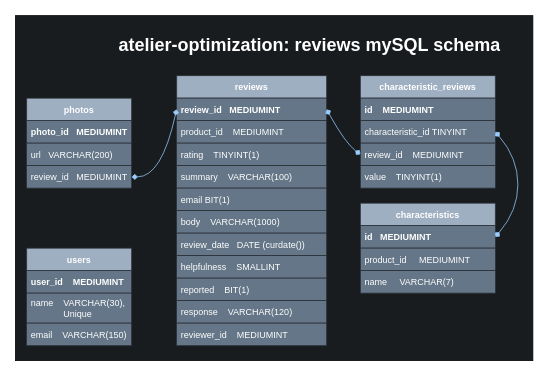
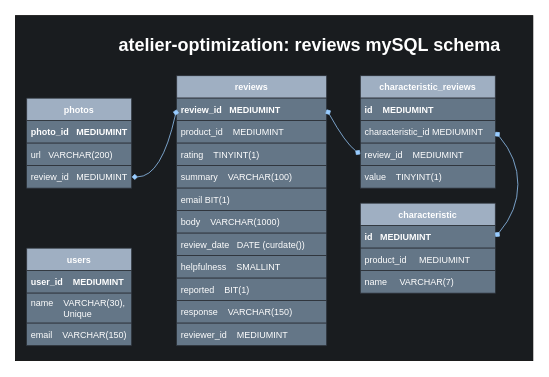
  <mxCell id="0" />
  <mxCell id="1" parent="0" />
  <mxCell id="2" value="" style="rounded=0;whiteSpace=wrap;html=1;strokeColor=#000000;fillColor=#191C1F;" parent="1" vertex="1"><mxGeometry x="20" y="20" width="690" height="460" as="geometry" /></mxCell>
  <mxCell id="3" value="photos" style="swimlane;fontStyle=1;childLayout=stackLayout;horizontal=1;startSize=30;horizontalStack=0;resizeParent=1;resizeParentMax=0;resizeLast=0;collapsible=1;marginBottom=0;fillColor=#9FAFC2;strokeColor=#2A2F36;fontColor=#ffffff;" parent="1" vertex="1"><mxGeometry x="35" y="130" width="140" height="120" as="geometry"><mxRectangle x="95" y="200" width="70" height="30" as="alternateBounds" /></mxGeometry></mxCell>
  <mxCell id="4" value="photo_id   MEDIUMINT" style="text;align=left;verticalAlign=middle;spacingLeft=4;spacingRight=4;overflow=hidden;points=[[0,0.5],[1,0.5]];portConstraint=eastwest;rotatable=0;fontStyle=1;fillColor=#647687;strokeColor=#2A2F36;fontColor=#ffffff;" parent="3" vertex="1"><mxGeometry y="30" width="140" height="30" as="geometry" /></mxCell>
  <mxCell id="5" value="url   VARCHAR(200)" style="text;align=left;verticalAlign=middle;spacingLeft=4;spacingRight=4;overflow=hidden;points=[[0,0.5],[1,0.5]];portConstraint=eastwest;rotatable=0;fillColor=#647687;strokeColor=#2A2F36;fontColor=#ffffff;" parent="3" vertex="1"><mxGeometry y="60" width="140" height="30" as="geometry" /></mxCell>
  <mxCell id="6" value="review_id   MEDIUMINT" style="text;align=left;verticalAlign=middle;spacingLeft=4;spacingRight=4;overflow=hidden;points=[[0,0.5],[1,0.5]];portConstraint=eastwest;rotatable=0;fillColor=#647687;strokeColor=#2A2F36;fontColor=#ffffff;" parent="3" vertex="1"><mxGeometry y="90" width="140" height="30" as="geometry" /></mxCell>
  <mxCell id="7" value="reviews" style="swimlane;fontStyle=1;childLayout=stackLayout;horizontal=1;startSize=30;horizontalStack=0;resizeParent=1;resizeParentMax=0;resizeLast=0;collapsible=1;marginBottom=0;fillColor=#9FAFC2;strokeColor=#2A2F36;fontColor=#ffffff;" parent="1" vertex="1"><mxGeometry x="235" y="100" width="200" height="360" as="geometry" /></mxCell>
  <mxCell id="8" value="review_id   MEDIUMINT" style="text;align=left;verticalAlign=middle;spacingLeft=4;spacingRight=4;overflow=hidden;points=[[0,0.5],[1,0.5]];portConstraint=eastwest;rotatable=0;fontStyle=1;fillColor=#647687;strokeColor=#2A2F36;fontColor=#ffffff;" parent="7" vertex="1"><mxGeometry y="30" width="200" height="30" as="geometry" /></mxCell>
  <mxCell id="9" value="product_id    MEDIUMINT" style="text;align=left;verticalAlign=middle;spacingLeft=4;spacingRight=4;overflow=hidden;points=[[0,0.5],[1,0.5]];portConstraint=eastwest;rotatable=0;fillColor=#647687;strokeColor=#2A2F36;fontColor=#ffffff;" parent="7" vertex="1"><mxGeometry y="60" width="200" height="30" as="geometry" /></mxCell>
  <mxCell id="10" value="rating    TINYINT(1)" style="text;align=left;verticalAlign=middle;spacingLeft=4;spacingRight=4;overflow=hidden;points=[[0,0.5],[1,0.5]];portConstraint=eastwest;rotatable=0;fillColor=#647687;strokeColor=#2A2F36;fontColor=#ffffff;" parent="7" vertex="1"><mxGeometry y="90" width="200" height="30" as="geometry" /></mxCell>
  <mxCell id="11" value="summary    VARCHAR(100)" style="text;align=left;verticalAlign=middle;spacingLeft=4;spacingRight=4;overflow=hidden;points=[[0,0.5],[1,0.5]];portConstraint=eastwest;rotatable=0;fillColor=#647687;strokeColor=#2A2F36;fontColor=#ffffff;" parent="7" vertex="1"><mxGeometry y="120" width="200" height="30" as="geometry" /></mxCell>
  <mxCell id="12" value="email BIT(1)" style="text;align=left;verticalAlign=middle;spacingLeft=4;spacingRight=4;overflow=hidden;points=[[0,0.5],[1,0.5]];portConstraint=eastwest;rotatable=0;fillColor=#647687;strokeColor=#2A2F36;fontColor=#ffffff;" parent="7" vertex="1"><mxGeometry y="150" width="200" height="30" as="geometry" /></mxCell>
  <mxCell id="13" value="body    VARCHAR(1000)" style="text;align=left;verticalAlign=middle;spacingLeft=4;spacingRight=4;overflow=hidden;points=[[0,0.5],[1,0.5]];portConstraint=eastwest;rotatable=0;fillColor=#647687;strokeColor=#2A2F36;fontColor=#ffffff;" parent="7" vertex="1"><mxGeometry y="180" width="200" height="30" as="geometry" /></mxCell>
  <mxCell id="14" value="review_date   DATE (curdate())" style="text;align=left;verticalAlign=middle;spacingLeft=4;spacingRight=4;overflow=hidden;points=[[0,0.5],[1,0.5]];portConstraint=eastwest;rotatable=0;fillColor=#647687;strokeColor=#2A2F36;fontColor=#ffffff;" parent="7" vertex="1"><mxGeometry y="210" width="200" height="30" as="geometry" /></mxCell>
  <mxCell id="15" value="helpfulness    SMALLINT" style="text;align=left;verticalAlign=middle;spacingLeft=4;spacingRight=4;overflow=hidden;points=[[0,0.5],[1,0.5]];portConstraint=eastwest;rotatable=0;fillColor=#647687;strokeColor=#2A2F36;fontColor=#ffffff;" parent="7" vertex="1"><mxGeometry y="240" width="200" height="30" as="geometry" /></mxCell>
  <mxCell id="16" value="reported    BIT(1)" style="text;align=left;verticalAlign=middle;spacingLeft=4;spacingRight=4;overflow=hidden;points=[[0,0.5],[1,0.5]];portConstraint=eastwest;rotatable=0;fillColor=#647687;strokeColor=#2A2F36;fontColor=#ffffff;" parent="7" vertex="1"><mxGeometry y="270" width="200" height="30" as="geometry" /></mxCell>
- <mxCell id="17" value="response    VARCHAR(120)" style="text;align=left;verticalAlign=middle;spacingLeft=4;spacingRight=4;overflow=hidden;points=[[0,0.5],[1,0.5]];portConstraint=eastwest;rotatable=0;fillColor=#647687;strokeColor=#2A2F36;fontColor=#ffffff;" parent="7" vertex="1"><mxGeometry y="300" width="200" height="30" as="geometry" /></mxCell>
+ <mxCell id="17" value="response    VARCHAR(150)" style="text;align=left;verticalAlign=middle;spacingLeft=4;spacingRight=4;overflow=hidden;points=[[0,0.5],[1,0.5]];portConstraint=eastwest;rotatable=0;fillColor=#647687;strokeColor=#2A2F36;fontColor=#ffffff;" parent="7" vertex="1"><mxGeometry y="300" width="200" height="30" as="geometry" /></mxCell>
  <mxCell id="18" value="reviewer_id    MEDIUMINT" style="text;align=left;verticalAlign=middle;spacingLeft=4;spacingRight=4;overflow=hidden;points=[[0,0.5],[1,0.5]];portConstraint=eastwest;rotatable=0;fillColor=#647687;strokeColor=#2A2F36;fontColor=#ffffff;" parent="7" vertex="1"><mxGeometry y="330" width="200" height="30" as="geometry" /></mxCell>
  <mxCell id="19" value="users" style="swimlane;fontStyle=1;childLayout=stackLayout;horizontal=1;startSize=30;horizontalStack=0;resizeParent=1;resizeParentMax=0;resizeLast=0;collapsible=1;marginBottom=0;fillColor=#9FAFC2;strokeColor=#2A2F36;fontColor=#ffffff;" parent="1" vertex="1"><mxGeometry x="35" y="330" width="140" height="130" as="geometry" /></mxCell>
  <mxCell id="20" value="user_id    MEDIUMINT" style="text;align=left;verticalAlign=middle;spacingLeft=4;spacingRight=4;overflow=hidden;points=[[0,0.5],[1,0.5]];portConstraint=eastwest;rotatable=0;fontStyle=1;fillColor=#647687;strokeColor=#2A2F36;fontColor=#ffffff;" parent="19" vertex="1"><mxGeometry y="30" width="140" height="30" as="geometry" /></mxCell>
  <mxCell id="21" value="name    VARCHAR(30), &#10;             Unique" style="text;align=left;verticalAlign=middle;spacingLeft=4;spacingRight=4;overflow=hidden;points=[[0,0.5],[1,0.5]];portConstraint=eastwest;rotatable=0;fillColor=#647687;strokeColor=#2A2F36;fontColor=#ffffff;" parent="19" vertex="1"><mxGeometry y="60" width="140" height="40" as="geometry" /></mxCell>
  <mxCell id="22" value="email    VARCHAR(150)" style="text;align=left;verticalAlign=middle;spacingLeft=4;spacingRight=4;overflow=hidden;points=[[0,0.5],[1,0.5]];portConstraint=eastwest;rotatable=0;fillColor=#647687;strokeColor=#2A2F36;fontColor=#ffffff;" parent="19" vertex="1"><mxGeometry y="100" width="140" height="30" as="geometry" /></mxCell>
  <mxCell id="23" value="" style="edgeStyle=none;html=1;entryX=0;entryY=0.5;entryDx=0;entryDy=0;exitX=1;exitY=0.5;exitDx=0;exitDy=0;curved=1;endArrow=diamond;endFill=1;startArrow=diamond;startFill=1;fillColor=#dae8fc;strokeColor=#99CCFF;" parent="1" source="6" target="8" edge="1"><mxGeometry relative="1" as="geometry"><Array as="points"><mxPoint x="215" y="235" /></Array></mxGeometry></mxCell>
- <mxCell id="24" value="characteristics" style="swimlane;fontStyle=1;childLayout=stackLayout;horizontal=1;startSize=30;horizontalStack=0;resizeParent=1;resizeParentMax=0;resizeLast=0;collapsible=1;marginBottom=0;fillColor=#9FAFC2;strokeColor=#2A2F36;fontColor=#ffffff;" parent="1" vertex="1"><mxGeometry x="480" y="270" width="180" height="120" as="geometry" /></mxCell>
+ <mxCell id="24" value="characteristic" style="swimlane;fontStyle=1;childLayout=stackLayout;horizontal=1;startSize=30;horizontalStack=0;resizeParent=1;resizeParentMax=0;resizeLast=0;collapsible=1;marginBottom=0;fillColor=#9FAFC2;strokeColor=#2A2F36;fontColor=#ffffff;" parent="1" vertex="1"><mxGeometry x="480" y="270" width="180" height="120" as="geometry" /></mxCell>
  <mxCell id="25" value="id   MEDIUMINT" style="text;align=left;verticalAlign=middle;spacingLeft=4;spacingRight=4;overflow=hidden;points=[[0,0.5],[1,0.5]];portConstraint=eastwest;rotatable=0;fontStyle=1;fillColor=#647687;strokeColor=#2A2F36;fontColor=#ffffff;" parent="24" vertex="1"><mxGeometry y="30" width="180" height="30" as="geometry" /></mxCell>
  <mxCell id="26" value="product_id     MEDIUMINT" style="text;align=left;verticalAlign=middle;spacingLeft=4;spacingRight=4;overflow=hidden;points=[[0,0.5],[1,0.5]];portConstraint=eastwest;rotatable=0;fontStyle=0;fillColor=#647687;strokeColor=#2A2F36;fontColor=#ffffff;" parent="24" vertex="1"><mxGeometry y="60" width="180" height="30" as="geometry" /></mxCell>
  <mxCell id="27" value="name     VARCHAR(7)" style="text;align=left;verticalAlign=middle;spacingLeft=4;spacingRight=4;overflow=hidden;points=[[0,0.5],[1,0.5]];portConstraint=eastwest;rotatable=0;fillColor=#647687;strokeColor=#2A2F36;fontColor=#ffffff;" parent="24" vertex="1"><mxGeometry y="90" width="180" height="30" as="geometry" /></mxCell>
  <mxCell id="28" value="characteristic_reviews" style="swimlane;fontStyle=1;childLayout=stackLayout;horizontal=1;startSize=30;horizontalStack=0;resizeParent=1;resizeParentMax=0;resizeLast=0;collapsible=1;marginBottom=0;fillColor=#9FAFC2;strokeColor=#2A2F36;fontColor=#ffffff;" parent="1" vertex="1"><mxGeometry x="480" y="100" width="180" height="150" as="geometry" /></mxCell>
  <mxCell id="29" value="id    MEDIUMINT    " style="text;align=left;verticalAlign=middle;spacingLeft=4;spacingRight=4;overflow=hidden;points=[[0,0.5],[1,0.5]];portConstraint=eastwest;rotatable=0;fontStyle=1;fillColor=#647687;strokeColor=#2A2F36;fontColor=#ffffff;" parent="28" vertex="1"><mxGeometry y="30" width="180" height="30" as="geometry" /></mxCell>
- <mxCell id="30" value="characteristic_id TINYINT   " style="text;align=left;verticalAlign=middle;spacingLeft=4;spacingRight=4;overflow=hidden;points=[[0,0.5],[1,0.5]];portConstraint=eastwest;rotatable=0;fillColor=#647687;strokeColor=#2A2F36;fontColor=#ffffff;" parent="28" vertex="1"><mxGeometry y="60" width="180" height="30" as="geometry" /></mxCell>
+ <mxCell id="30" value="characteristic_id MEDIUMINT   " style="text;align=left;verticalAlign=middle;spacingLeft=4;spacingRight=4;overflow=hidden;points=[[0,0.5],[1,0.5]];portConstraint=eastwest;rotatable=0;fillColor=#647687;strokeColor=#2A2F36;fontColor=#ffffff;" parent="28" vertex="1"><mxGeometry y="60" width="180" height="30" as="geometry" /></mxCell>
  <mxCell id="31" value="review_id    MEDIUMINT" style="text;align=left;verticalAlign=middle;spacingLeft=4;spacingRight=4;overflow=hidden;points=[[0,0.5],[1,0.5]];portConstraint=eastwest;rotatable=0;fillColor=#647687;strokeColor=#2A2F36;fontColor=#ffffff;" parent="28" vertex="1"><mxGeometry y="90" width="180" height="30" as="geometry" /></mxCell>
  <mxCell id="32" value="value    TINYINT(1)" style="text;align=left;verticalAlign=middle;spacingLeft=4;spacingRight=4;overflow=hidden;points=[[0,0.5],[1,0.5]];portConstraint=eastwest;rotatable=0;fillColor=#647687;strokeColor=#2A2F36;fontColor=#ffffff;" parent="28" vertex="1"><mxGeometry y="120" width="180" height="30" as="geometry" /></mxCell>
  <mxCell id="33" value="&lt;h1&gt;atelier-optimization: reviews mySQL schema&lt;/h1&gt;&lt;p&gt;&lt;br&gt;&lt;/p&gt;" style="text;html=1;strokeColor=none;fillColor=none;spacing=5;spacingTop=-20;whiteSpace=wrap;overflow=hidden;rounded=0;fontColor=#FFFFFF;" parent="1" vertex="1"><mxGeometry x="152.5" y="40" width="555" height="50" as="geometry" /></mxCell>
  <mxCell id="34" value="" style="endArrow=diamond;startArrow=diamond;html=1;exitX=1;exitY=0.5;exitDx=0;exitDy=0;startFill=1;endFill=1;strokeColor=#99CCFF;entryX=0;entryY=0.5;entryDx=0;entryDy=0;curved=1;" parent="1" source="8" target="31" edge="1"><mxGeometry width="50" height="50" relative="1" as="geometry"><mxPoint x="450" y="280" as="sourcePoint" /><mxPoint x="500" y="230" as="targetPoint" /><Array as="points"><mxPoint x="460" y="190" /></Array></mxGeometry></mxCell>
  <mxCell id="35" value="" style="endArrow=diamond;startArrow=diamond;html=1;strokeColor=#99CCFF;entryX=1;entryY=0.5;entryDx=0;entryDy=0;exitX=1;exitY=0.5;exitDx=0;exitDy=0;startFill=1;endFill=1;curved=1;" parent="1" source="25" target="30" edge="1"><mxGeometry width="50" height="50" relative="1" as="geometry"><mxPoint x="450" y="280" as="sourcePoint" /><mxPoint x="500" y="230" as="targetPoint" /><Array as="points"><mxPoint x="690" y="280" /><mxPoint x="690" y="210" /></Array></mxGeometry></mxCell>
